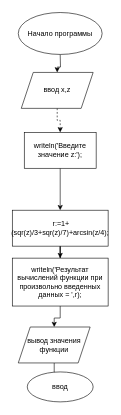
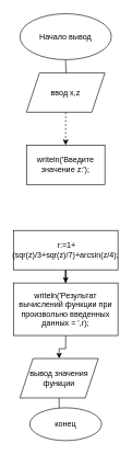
  <mxCell id="0" />
  <mxCell id="1" parent="0" />
  <mxCell id="2" value="" style="edgeStyle=orthogonalEdgeStyle;rounded=0;orthogonalLoop=1;jettySize=auto;html=1;" parent="1" target="4" edge="1"><mxGeometry relative="1" as="geometry"><mxPoint x="100" y="90" as="sourcePoint" /></mxGeometry></mxCell>
  <mxCell id="3" style="edgeStyle=orthogonalEdgeStyle;rounded=0;orthogonalLoop=1;jettySize=auto;html=1;exitX=0.5;exitY=1;exitDx=0;exitDy=0;entryX=0.5;entryY=0;entryDx=0;entryDy=0;dashed=1;" parent="1" source="4" target="6" edge="1"><mxGeometry relative="1" as="geometry" /></mxCell>
- <mxCell id="4" value="ввод x,z" style="shape=parallelogram;perimeter=parallelogramPerimeter;whiteSpace=wrap;html=1;fixedSize=1;" parent="1" vertex="1"><mxGeometry x="35" y="120" width="120" height="60" as="geometry" /></mxCell>
- <mxCell id="5" value="" style="edgeStyle=orthogonalEdgeStyle;rounded=0;orthogonalLoop=1;jettySize=auto;html=1;" parent="1" source="6" target="8" edge="1"><mxGeometry relative="1" as="geometry" /></mxCell>
+ <mxCell id="4" value="ввод x,z" style="shape=parallelogram;perimeter=parallelogramPerimeter;whiteSpace=wrap;html=1;fixedSize=1;" parent="1" vertex="1"><mxGeometry x="40" y="110" width="120" height="60" as="geometry" /></mxCell>
  <mxCell id="6" value="writeln('Введите значение z:');" style="whiteSpace=wrap;html=1;" parent="1" vertex="1"><mxGeometry x="40" y="220" width="120" height="60" as="geometry" /></mxCell>
  <mxCell id="7" value="" style="edgeStyle=orthogonalEdgeStyle;rounded=0;orthogonalLoop=1;jettySize=auto;html=1;" parent="1" source="8" target="10" edge="1"><mxGeometry relative="1" as="geometry" /></mxCell>
  <mxCell id="8" value="&amp;nbsp;r:=1+(sqr(z)/3+sqr(z)/7)+arcsin(z/4);" style="whiteSpace=wrap;html=1;" parent="1" vertex="1"><mxGeometry x="20" y="350" width="160" height="60" as="geometry" /></mxCell>
  <mxCell id="9" value="" style="edgeStyle=orthogonalEdgeStyle;rounded=0;orthogonalLoop=1;jettySize=auto;html=1;" parent="1" source="10" target="12" edge="1"><mxGeometry relative="1" as="geometry" /></mxCell>
  <mxCell id="10" value="writeln('Результат вычислений функции при произвольно введенных данных = ',r);" style="whiteSpace=wrap;html=1;" parent="1" vertex="1"><mxGeometry x="20" y="430" width="160" height="80" as="geometry" /></mxCell>
  <mxCell id="11" value="" style="edgeStyle=orthogonalEdgeStyle;rounded=0;orthogonalLoop=1;jettySize=auto;html=1;" parent="1" source="12" target="13" edge="1"><mxGeometry relative="1" as="geometry" /></mxCell>
  <mxCell id="12" value="вывод значения функции" style="shape=parallelogram;perimeter=parallelogramPerimeter;whiteSpace=wrap;html=1;fixedSize=1;" parent="1" vertex="1"><mxGeometry x="30" y="545" width="120" height="60" as="geometry" /></mxCell>
- <mxCell id="13" value="ввод" style="ellipse;whiteSpace=wrap;html=1;" parent="1" vertex="1"><mxGeometry x="45" y="620" width="110" height="50" as="geometry" /></mxCell>
- <mxCell id="14" value="Начало программы" style="ellipse;whiteSpace=wrap;html=1;" vertex="1" parent="1"><mxGeometry x="30" y="20" width="140" height="70" as="geometry" /></mxCell>
+ <mxCell id="13" value="конец" style="ellipse;whiteSpace=wrap;html=1;" parent="1" vertex="1"><mxGeometry x="45" y="620" width="110" height="50" as="geometry" /></mxCell>
+ <mxCell id="14" value="Начало вывод" style="ellipse;whiteSpace=wrap;html=1;" vertex="1" parent="1"><mxGeometry x="30" y="20" width="140" height="70" as="geometry" /></mxCell>
